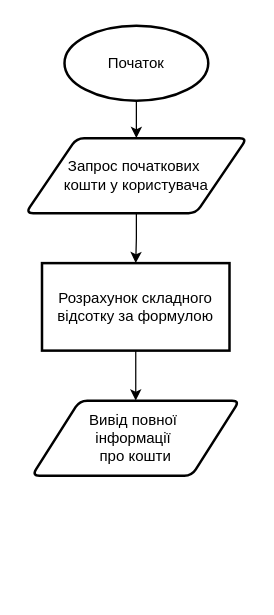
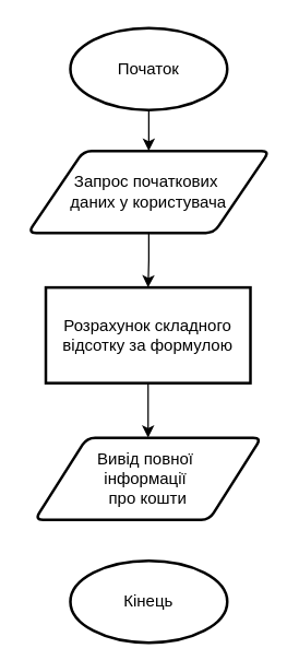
  <mxCell id="0" />
  <mxCell id="1" parent="0" />
  <mxCell id="2" style="edgeStyle=orthogonalEdgeStyle;rounded=0;orthogonalLoop=1;jettySize=auto;html=1;entryX=0.5;entryY=0;entryDx=0;entryDy=0;" edge="1" parent="1" source="3" target="5"><mxGeometry relative="1" as="geometry" /></mxCell>
  <mxCell id="3" value="Початок" style="strokeWidth=2;html=1;shape=mxgraph.flowchart.start_1;whiteSpace=wrap;" vertex="1" parent="1"><mxGeometry x="51" y="20" width="115" height="60" as="geometry" /></mxCell>
  <mxCell id="4" style="edgeStyle=orthogonalEdgeStyle;rounded=0;orthogonalLoop=1;jettySize=auto;html=1;entryX=0.5;entryY=0;entryDx=0;entryDy=0;" edge="1" parent="1" source="5" target="7"><mxGeometry relative="1" as="geometry" /></mxCell>
- <mxCell id="5" value="Запрос початкових&amp;nbsp;&lt;div&gt;кошти у користувача&lt;/div&gt;" style="shape=parallelogram;html=1;strokeWidth=2;perimeter=parallelogramPerimeter;whiteSpace=wrap;rounded=1;arcSize=12;size=0.23;" vertex="1" parent="1"><mxGeometry x="20" y="110" width="177" height="60" as="geometry" /></mxCell>
+ <mxCell id="5" value="Запрос початкових&amp;nbsp;&lt;div&gt;даних у користувача&lt;/div&gt;" style="shape=parallelogram;html=1;strokeWidth=2;perimeter=parallelogramPerimeter;whiteSpace=wrap;rounded=1;arcSize=12;size=0.23;" vertex="1" parent="1"><mxGeometry x="20" y="110" width="177" height="60" as="geometry" /></mxCell>
  <mxCell id="6" style="edgeStyle=orthogonalEdgeStyle;rounded=0;orthogonalLoop=1;jettySize=auto;html=1;" edge="1" parent="1" source="7" target="9"><mxGeometry relative="1" as="geometry" /></mxCell>
  <mxCell id="7" value="Розрахунок складного відсотку за формулою" style="whiteSpace=wrap;html=1;absoluteArcSize=1;arcSize=14;strokeWidth=2;rounded=0;" vertex="1" parent="1"><mxGeometry x="33" y="210" width="150" height="70" as="geometry" /></mxCell>
+ <mxCell id="8" value="Кінець" style="strokeWidth=2;html=1;shape=mxgraph.flowchart.start_1;whiteSpace=wrap;" vertex="1" parent="1"><mxGeometry x="51" y="410" width="115" height="60" as="geometry" /></mxCell>
  <mxCell id="9" value="Вивід повної&amp;nbsp;&lt;div&gt;інформації&amp;nbsp;&lt;div&gt;про кошти&lt;/div&gt;&lt;/div&gt;" style="shape=parallelogram;html=1;strokeWidth=2;perimeter=parallelogramPerimeter;whiteSpace=wrap;rounded=1;arcSize=12;size=0.23;" vertex="1" parent="1"><mxGeometry x="25" y="320" width="166" height="60" as="geometry" /></mxCell>
